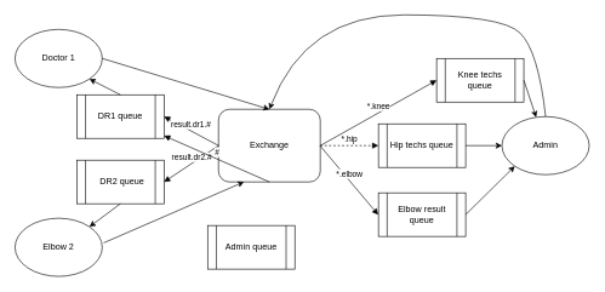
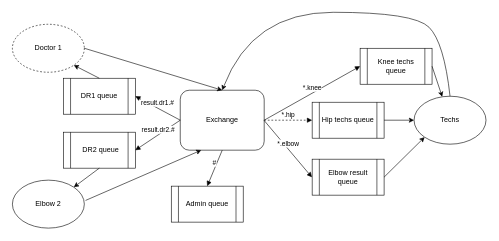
  <mxCell id="0" />
  <mxCell id="1" parent="0" />
  <mxCell id="2" value="Exchange" style="rounded=1;whiteSpace=wrap;html=1;" vertex="1" parent="1"><mxGeometry x="300" y="150" width="140" height="100" as="geometry" /></mxCell>
  <mxCell id="3" value="DR1 queue" style="shape=process;whiteSpace=wrap;html=1;backgroundOutline=1;" vertex="1" parent="1"><mxGeometry x="105" y="130" width="120" height="60" as="geometry" /></mxCell>
  <mxCell id="4" value="" style="shape=process;whiteSpace=wrap;html=1;backgroundOutline=1;" vertex="1" parent="1"><mxGeometry x="105" y="220" width="120" height="60" as="geometry" /></mxCell>
  <mxCell id="5" value="DR2 queue" style="text;html=1;" vertex="1" parent="1"><mxGeometry x="135" y="235" width="90" height="30" as="geometry" /></mxCell>
  <mxCell id="6" value="Admin queue" style="shape=process;whiteSpace=wrap;html=1;backgroundOutline=1;" vertex="1" parent="1"><mxGeometry x="285" y="310" width="120" height="60" as="geometry" /></mxCell>
  <mxCell id="7" value="&lt;span&gt;Hip techs queue&lt;/span&gt;" style="shape=process;whiteSpace=wrap;html=1;backgroundOutline=1;rotation=0;" vertex="1" parent="1"><mxGeometry x="520" y="170" width="120" height="60" as="geometry" /></mxCell>
  <mxCell id="8" value="&lt;span&gt;Elbow result queue&lt;/span&gt;" style="shape=process;whiteSpace=wrap;html=1;backgroundOutline=1;" vertex="1" parent="1"><mxGeometry x="520" y="265" width="120" height="60" as="geometry" /></mxCell>
  <mxCell id="9" value="Knee techs queue" style="shape=process;whiteSpace=wrap;html=1;backgroundOutline=1;" vertex="1" parent="1"><mxGeometry x="600" y="80" width="120" height="60" as="geometry" /></mxCell>
  <mxCell id="10" value="result.dr2.#" style="html=1;verticalAlign=bottom;endArrow=block;entryX=1;entryY=0.5;entryDx=0;entryDy=0;exitX=0;exitY=0.5;exitDx=0;exitDy=0;" edge="1" parent="1" source="2" target="5"><mxGeometry width="80" relative="1" as="geometry"><mxPoint x="120" y="390" as="sourcePoint" /><mxPoint x="200" y="390" as="targetPoint" /></mxGeometry></mxCell>
  <mxCell id="11" value="result.dr1.#" style="html=1;verticalAlign=bottom;endArrow=block;entryX=1;entryY=0.5;entryDx=0;entryDy=0;" edge="1" parent="1" target="3"><mxGeometry width="80" relative="1" as="geometry"><mxPoint x="300" y="200" as="sourcePoint" /><mxPoint x="240.167" y="115.167" as="targetPoint" /></mxGeometry></mxCell>
  <mxCell id="12" value="*.elbow" style="html=1;verticalAlign=bottom;endArrow=block;entryX=0;entryY=0.5;entryDx=0;entryDy=0;exitX=1;exitY=0.5;exitDx=0;exitDy=0;" edge="1" parent="1"><mxGeometry width="80" relative="1" as="geometry"><mxPoint x="439.667" y="200.167" as="sourcePoint" /><mxPoint x="519.667" y="295.167" as="targetPoint" /></mxGeometry></mxCell>
- <mxCell id="13" value="#" style="html=1;verticalAlign=bottom;endArrow=block;exitX=0.5;exitY=1;exitDx=0;exitDy=0;" edge="1" parent="1" source="2" target="3"><mxGeometry width="80" relative="1" as="geometry"><mxPoint x="410.167" y="255.167" as="sourcePoint" /><mxPoint x="335.167" y="305.167" as="targetPoint" /></mxGeometry></mxCell>
+ <mxCell id="13" value="#" style="html=1;verticalAlign=bottom;endArrow=block;entryX=0.5;entryY=0;entryDx=0;entryDy=0;exitX=0.5;exitY=1;exitDx=0;exitDy=0;" edge="1" parent="1" source="2" target="6"><mxGeometry width="80" relative="1" as="geometry"><mxPoint x="410.167" y="255.167" as="sourcePoint" /><mxPoint x="335.167" y="305.167" as="targetPoint" /></mxGeometry></mxCell>
  <mxCell id="14" value="*.hip" style="html=1;verticalAlign=bottom;endArrow=block;entryX=0;entryY=0.5;entryDx=0;entryDy=0;exitX=1;exitY=0.5;exitDx=0;exitDy=0;dashed=1;" edge="1" parent="1" source="2" target="7"><mxGeometry x="0.008" width="80" relative="1" as="geometry"><mxPoint x="440.167" y="130.167" as="sourcePoint" /><mxPoint x="520.167" y="225.167" as="targetPoint" /><mxPoint as="offset" /></mxGeometry></mxCell>
  <mxCell id="15" value="*.knee" style="html=1;verticalAlign=bottom;endArrow=block;entryX=0;entryY=0.5;entryDx=0;entryDy=0;" edge="1" parent="1" target="9"><mxGeometry width="80" relative="1" as="geometry"><mxPoint x="440" y="200" as="sourcePoint" /><mxPoint x="539.667" y="315.167" as="targetPoint" /></mxGeometry></mxCell>
- <mxCell id="16" value="Doctor 1" style="ellipse;whiteSpace=wrap;html=1;" vertex="1" parent="1"><mxGeometry x="20" y="40" width="120" height="80" as="geometry" /></mxCell>
+ <mxCell id="16" value="Doctor 1" style="ellipse;whiteSpace=wrap;html=1;dashed=1;" vertex="1" parent="1"><mxGeometry x="20" y="40" width="120" height="80" as="geometry" /></mxCell>
  <mxCell id="17" value="Elbow 2" style="ellipse;whiteSpace=wrap;html=1;" vertex="1" parent="1"><mxGeometry x="20" y="300" width="120" height="80" as="geometry" /></mxCell>
  <mxCell id="18" value="" style="endArrow=classic;html=1;exitX=0.5;exitY=1;exitDx=0;exitDy=0;entryX=1;entryY=0;entryDx=0;entryDy=0;" edge="1" parent="1" source="4" target="17"><mxGeometry width="50" height="50" relative="1" as="geometry"><mxPoint x="20" y="450" as="sourcePoint" /><mxPoint x="70" y="400" as="targetPoint" /></mxGeometry></mxCell>
  <mxCell id="19" value="" style="endArrow=classic;html=1;exitX=0.5;exitY=0;exitDx=0;exitDy=0;entryX=1;entryY=1;entryDx=0;entryDy=0;" edge="1" parent="1" source="3" target="16"><mxGeometry width="50" height="50" relative="1" as="geometry"><mxPoint x="190" y="100" as="sourcePoint" /><mxPoint x="240" y="50" as="targetPoint" /></mxGeometry></mxCell>
  <mxCell id="20" value="" style="endArrow=classic;html=1;entryX=0.25;entryY=1;entryDx=0;entryDy=0;exitX=1.017;exitY=0.423;exitDx=0;exitDy=0;exitPerimeter=0;" edge="1" parent="1" source="17" target="2"><mxGeometry width="50" height="50" relative="1" as="geometry"><mxPoint x="20" y="450" as="sourcePoint" /><mxPoint x="70" y="400" as="targetPoint" /></mxGeometry></mxCell>
  <mxCell id="21" value="" style="endArrow=classic;html=1;entryX=0.5;entryY=0;entryDx=0;entryDy=0;exitX=1;exitY=0.5;exitDx=0;exitDy=0;" edge="1" parent="1" source="16" target="2"><mxGeometry width="50" height="50" relative="1" as="geometry"><mxPoint x="180" y="70" as="sourcePoint" /><mxPoint x="230" y="20" as="targetPoint" /></mxGeometry></mxCell>
- <mxCell id="22" value="Admin" style="ellipse;whiteSpace=wrap;html=1;" vertex="1" parent="1"><mxGeometry x="690" y="160" width="120" height="80" as="geometry" /></mxCell>
+ <mxCell id="22" value="Techs" style="ellipse;whiteSpace=wrap;html=1;" vertex="1" parent="1"><mxGeometry x="690" y="160" width="120" height="80" as="geometry" /></mxCell>
  <mxCell id="23" value="" style="endArrow=classic;html=1;exitX=1;exitY=0.5;exitDx=0;exitDy=0;" edge="1" parent="1" source="9" target="22"><mxGeometry width="50" height="50" relative="1" as="geometry"><mxPoint x="130" y="450" as="sourcePoint" /><mxPoint x="180" y="400" as="targetPoint" /></mxGeometry></mxCell>
  <mxCell id="24" value="" style="endArrow=classic;html=1;entryX=0;entryY=0.5;entryDx=0;entryDy=0;" edge="1" parent="1" source="7" target="22"><mxGeometry width="50" height="50" relative="1" as="geometry"><mxPoint x="680" y="300" as="sourcePoint" /><mxPoint x="730" y="250" as="targetPoint" /></mxGeometry></mxCell>
  <mxCell id="25" value="" style="endArrow=classic;html=1;entryX=0;entryY=1;entryDx=0;entryDy=0;exitX=1;exitY=0.5;exitDx=0;exitDy=0;" edge="1" parent="1" source="8" target="22"><mxGeometry width="50" height="50" relative="1" as="geometry"><mxPoint x="660" y="300" as="sourcePoint" /><mxPoint x="710" y="250" as="targetPoint" /></mxGeometry></mxCell>
  <mxCell id="26" value="" style="curved=1;endArrow=classic;html=1;exitX=0.5;exitY=0;exitDx=0;exitDy=0;" edge="1" parent="1" source="22"><mxGeometry width="50" height="50" relative="1" as="geometry"><mxPoint x="690" y="70" as="sourcePoint" /><mxPoint x="370" y="150" as="targetPoint" /><Array as="points"><mxPoint x="740" y="70" /><mxPoint x="690" y="20" /><mxPoint x="420" y="20" /></Array></mxGeometry></mxCell>
